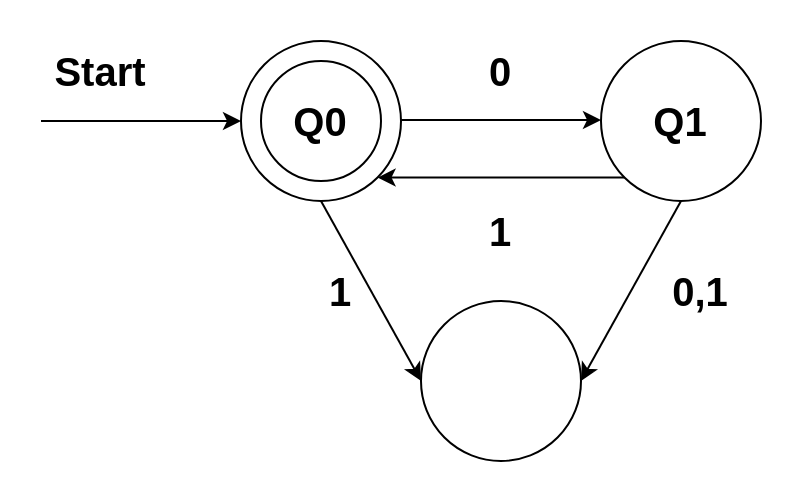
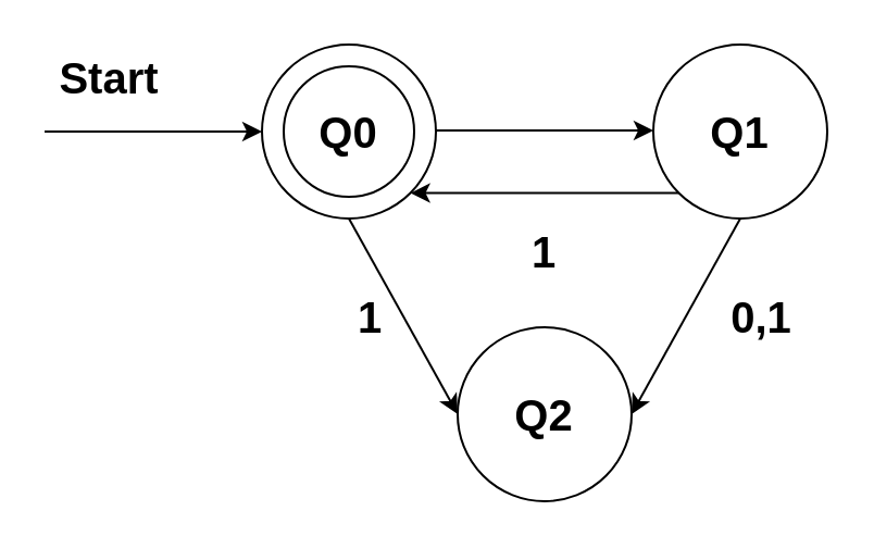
  <mxCell id="0" />
  <mxCell id="1" parent="0" />
  <mxCell id="2" value="" style="endArrow=classic;html=1;rounded=0;" edge="1" parent="1"><mxGeometry width="50" height="50" relative="1" as="geometry"><mxPoint x="20" y="60" as="sourcePoint" /><mxPoint x="120" y="60" as="targetPoint" /></mxGeometry></mxCell>
  <mxCell id="3" value="" style="ellipse;whiteSpace=wrap;html=1;aspect=fixed;" vertex="1" parent="1"><mxGeometry x="120" y="20" width="80" height="80" as="geometry" /></mxCell>
  <mxCell id="4" value="" style="ellipse;whiteSpace=wrap;html=1;aspect=fixed;" vertex="1" parent="1"><mxGeometry x="130" y="30" width="60" height="60" as="geometry" /></mxCell>
  <mxCell id="5" value="&lt;b&gt;Q0&lt;/b&gt;" style="text;html=1;strokeColor=none;fillColor=none;align=center;verticalAlign=middle;whiteSpace=wrap;rounded=0;fontSize=20;" vertex="1" parent="1"><mxGeometry x="130" y="45" width="60" height="30" as="geometry" /></mxCell>
  <mxCell id="6" value="" style="endArrow=classic;html=1;rounded=0;" edge="1" parent="1"><mxGeometry width="50" height="50" relative="1" as="geometry"><mxPoint x="200" y="59.5" as="sourcePoint" /><mxPoint x="300" y="59.5" as="targetPoint" /></mxGeometry></mxCell>
  <mxCell id="7" value="" style="ellipse;whiteSpace=wrap;html=1;aspect=fixed;" vertex="1" parent="1"><mxGeometry x="300" y="20" width="80" height="80" as="geometry" /></mxCell>
  <mxCell id="8" value="&lt;b&gt;Q1&lt;/b&gt;" style="text;html=1;strokeColor=none;fillColor=none;align=center;verticalAlign=middle;whiteSpace=wrap;rounded=0;fontSize=20;" vertex="1" parent="1"><mxGeometry x="310" y="45" width="60" height="30" as="geometry" /></mxCell>
  <mxCell id="9" value="" style="ellipse;whiteSpace=wrap;html=1;aspect=fixed;" vertex="1" parent="1"><mxGeometry x="210" y="150" width="80" height="80" as="geometry" /></mxCell>
+ <mxCell id="10" value="&lt;b&gt;Q2&lt;/b&gt;" style="text;html=1;strokeColor=none;fillColor=none;align=center;verticalAlign=middle;whiteSpace=wrap;rounded=0;fontSize=20;" vertex="1" parent="1"><mxGeometry x="220" y="175" width="60" height="30" as="geometry" /></mxCell>
  <mxCell id="11" value="" style="endArrow=classic;html=1;rounded=0;exitX=0.5;exitY=1;exitDx=0;exitDy=0;entryX=0;entryY=0.5;entryDx=0;entryDy=0;" edge="1" parent="1" source="3" target="9"><mxGeometry width="50" height="50" relative="1" as="geometry"><mxPoint x="210" y="69.5" as="sourcePoint" /><mxPoint x="310" y="69.5" as="targetPoint" /></mxGeometry></mxCell>
  <mxCell id="12" value="&lt;b&gt;Start&lt;/b&gt;" style="text;html=1;strokeColor=none;fillColor=none;align=center;verticalAlign=middle;whiteSpace=wrap;rounded=0;fontSize=20;" vertex="1" parent="1"><mxGeometry x="20" y="20" width="60" height="30" as="geometry" /></mxCell>
- <mxCell id="13" value="&lt;b&gt;0&lt;/b&gt;" style="text;html=1;strokeColor=none;fillColor=none;align=center;verticalAlign=middle;whiteSpace=wrap;rounded=0;fontSize=20;" vertex="1" parent="1"><mxGeometry x="220" y="20" width="60" height="30" as="geometry" /></mxCell>
  <mxCell id="14" value="&lt;b&gt;1&lt;/b&gt;" style="text;html=1;strokeColor=none;fillColor=none;align=center;verticalAlign=middle;whiteSpace=wrap;rounded=0;fontSize=20;" vertex="1" parent="1"><mxGeometry x="140" y="130" width="60" height="30" as="geometry" /></mxCell>
  <mxCell id="15" value="" style="endArrow=classic;html=1;rounded=0;entryX=1;entryY=0.5;entryDx=0;entryDy=0;exitX=0.5;exitY=1;exitDx=0;exitDy=0;" edge="1" parent="1" source="7" target="9"><mxGeometry width="50" height="50" relative="1" as="geometry"><mxPoint x="210" y="69.5" as="sourcePoint" /><mxPoint x="310" y="69.5" as="targetPoint" /></mxGeometry></mxCell>
  <mxCell id="16" value="" style="endArrow=classic;html=1;rounded=0;entryX=1;entryY=1;entryDx=0;entryDy=0;exitX=0;exitY=1;exitDx=0;exitDy=0;" edge="1" parent="1" source="7" target="3"><mxGeometry width="50" height="50" relative="1" as="geometry"><mxPoint x="210" y="69.5" as="sourcePoint" /><mxPoint x="310" y="69.5" as="targetPoint" /></mxGeometry></mxCell>
  <mxCell id="17" value="&lt;b&gt;1&lt;/b&gt;" style="text;html=1;strokeColor=none;fillColor=none;align=center;verticalAlign=middle;whiteSpace=wrap;rounded=0;fontSize=20;" vertex="1" parent="1"><mxGeometry x="220" y="100" width="60" height="30" as="geometry" /></mxCell>
  <mxCell id="18" value="&lt;b&gt;0,1&lt;/b&gt;" style="text;html=1;strokeColor=none;fillColor=none;align=center;verticalAlign=middle;whiteSpace=wrap;rounded=0;fontSize=20;" vertex="1" parent="1"><mxGeometry x="320" y="130" width="60" height="30" as="geometry" /></mxCell>
